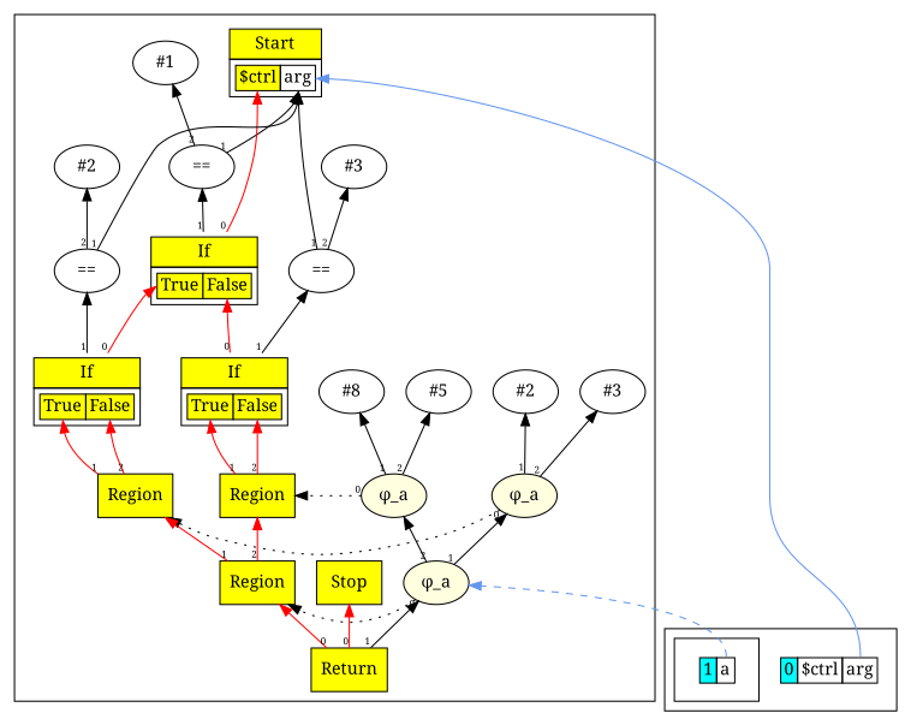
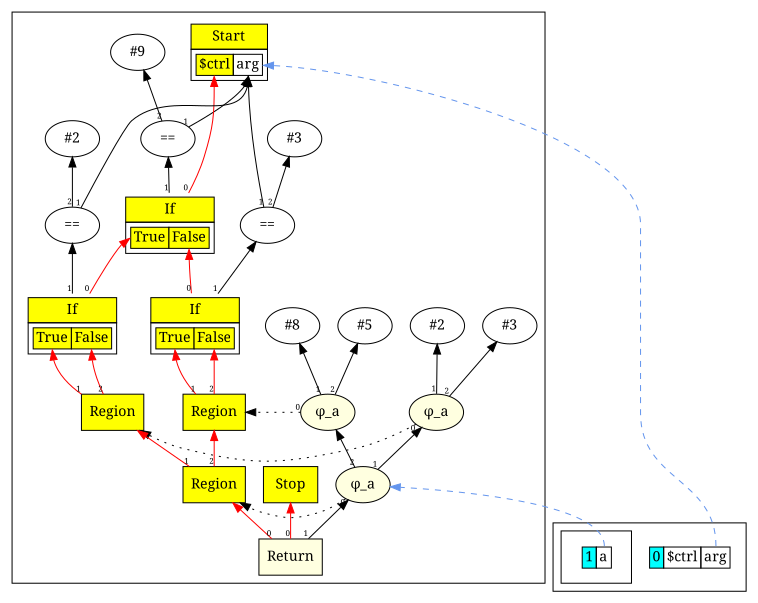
  digraph {
    concentrate=true
    fontname="Noto Serif"
    ordering=in
    rankdir=BT
    node [fontname="Noto Serif"]
    edge [fontname="Noto Serif" fontsize=8 taillabel=1]
    n1 [fillcolor=yellow label=Region shape=box style=filled]
    n2 [fillcolor=lightyellow label="&phi;_a" style=filled]
    n3 [fillcolor=yellow label=Region shape=box style=filled]
    n4 [fillcolor=lightyellow label="&phi;_a" style=filled]
    n5 [fillcolor=yellow label=Region shape=box style=filled]
    n6 [fillcolor=lightyellow label="&phi;_a" style=filled]
    n7 [label=< 			<TABLE BORDER="0" CELLBORDER="1" CELLSPACING="0" CELLPADDING="4"> 			<TR><TD BGCOLOR="yellow">Start</TD></TR> 			<TR><TD> 				<TABLE BORDER="0" CELLBORDER="1" CELLSPACING="0"> 				<TR><TD PORT="p0" BGCOLOR="yellow">$ctrl</TD><TD PORT="p1">arg</TD></TR> 				</TABLE> 			</TD></TR> 			</TABLE>> shape=plaintext]
    n8 [fillcolor=yellow label=Stop shape=box style=filled]
-   n9 [label="#1"]
+   n9 [label="#9"]
    n10 [label="=="]
    n11 [label=< 			<TABLE BORDER="0" CELLBORDER="1" CELLSPACING="0" CELLPADDING="4"> 			<TR><TD BGCOLOR="yellow">If</TD></TR> 			<TR><TD> 				<TABLE BORDER="0" CELLBORDER="1" CELLSPACING="0"> 				<TR><TD PORT="p0" BGCOLOR="yellow">True</TD><TD PORT="p1" BGCOLOR="yellow">False</TD></TR> 				</TABLE> 			</TD></TR> 			</TABLE>> shape=plaintext]
    n12 [label="#2"]
    n13 [label="=="]
    n14 [label=< 			<TABLE BORDER="0" CELLBORDER="1" CELLSPACING="0" CELLPADDING="4"> 			<TR><TD BGCOLOR="yellow">If</TD></TR> 			<TR><TD> 				<TABLE BORDER="0" CELLBORDER="1" CELLSPACING="0"> 				<TR><TD PORT="p0" BGCOLOR="yellow">True</TD><TD PORT="p1" BGCOLOR="yellow">False</TD></TR> 				</TABLE> 			</TD></TR> 			</TABLE>> shape=plaintext]
    n15 [label="#2"]
    n16 [label="#3"]
    n17 [label="#3"]
    n18 [label="=="]
    n19 [label=< 			<TABLE BORDER="0" CELLBORDER="1" CELLSPACING="0" CELLPADDING="4"> 			<TR><TD BGCOLOR="yellow">If</TD></TR> 			<TR><TD> 				<TABLE BORDER="0" CELLBORDER="1" CELLSPACING="0"> 				<TR><TD PORT="p0" BGCOLOR="yellow">True</TD><TD PORT="p1" BGCOLOR="yellow">False</TD></TR> 				</TABLE> 			</TD></TR> 			</TABLE>> shape=plaintext]
    n20 [label="#8"]
    n21 [label="#5"]
-   n22 [fillcolor=yellow label=Return shape=box style=filled]
+   n22 [fillcolor=lightyellow label=Return shape=box style=filled]
    n23 [label=< 			<TABLE BORDER="0" CELLBORDER="1" CELLSPACING="0"> 			<TR><TD BGCOLOR="cyan">1</TD><TD PORT="Scope1_1_a">a</TD></TR> 			</TABLE>> shape=plaintext]
    n24 [label=< 			<TABLE BORDER="0" CELLBORDER="1" CELLSPACING="0"> 			<TR><TD BGCOLOR="cyan">0</TD><TD PORT="Scope1_0_$ctrl">$ctrl</TD><TD PORT="Scope1_0_arg">arg</TD></TR> 			</TABLE>> shape=plaintext]
    subgraph cluster_1 {
      n7
      n8
      n9
      n10
      n11
      n12
      n13
      n14
      n15
      n16
      n17
      n18
      n19
      n20
      n21
      n22
      subgraph sub_2 {
        rank=same
        n1
        n2
      }
      subgraph sub_3 {
        rank=same
        n3
        n4
      }
      subgraph sub_4 {
        rank=same
        n5
        n6
      }
    }
    subgraph cluster_5 {
      n24
      subgraph cluster_6 {
        n23
      }
    }
    n1 -> n14 [color=red headport=p0]
    n1 -> n14 [color=red headport=p1 taillabel=2]
    n2 -> n1 [style=dotted taillabel=0]
    n2 -> n15
    n2 -> n16 [taillabel=2]
    n3 -> n19 [color=red headport=p0]
    n3 -> n19 [color=red headport=p1 taillabel=2]
    n4 -> n3 [style=dotted taillabel=0]
    n4 -> n20
    n4 -> n21 [taillabel=2]
    n5 -> n1 [color=red]
    n5 -> n3 [color=red taillabel=2]
    n6 -> n2
    n6 -> n4 [taillabel=2]
    n6 -> n5 [style=dotted taillabel=0]
    n10 -> n7 [headport=p1]
    n10 -> n9 [taillabel=2]
    n11 -> n7 [color=red headport=p0 taillabel=0]
    n11 -> n10
    n13 -> n7 [headport=p1]
    n13 -> n12 [taillabel=2]
    n14 -> n11 [color=red headport=p0 taillabel=0]
    n14 -> n13
    n18 -> n7 [headport=p1]
    n18 -> n17 [taillabel=2]
    n19 -> n11 [color=red headport=p1 taillabel=0]
    n19 -> n18
    n22 -> n5 [color=red taillabel=0]
    n22 -> n6
    n22 -> n8 [color=red taillabel=0]
    n23 -> n6 [color=cornflowerblue style=dashed tailport=Scope1_1_a taillabel=""]
-   n24 -> n7 [color=cornflowerblue headport=p1 style=solid tailport=Scope1_0_arg taillabel=""]
+   n24 -> n7 [color=cornflowerblue headport=p1 style=dashed tailport=Scope1_0_arg taillabel=""]
  }
